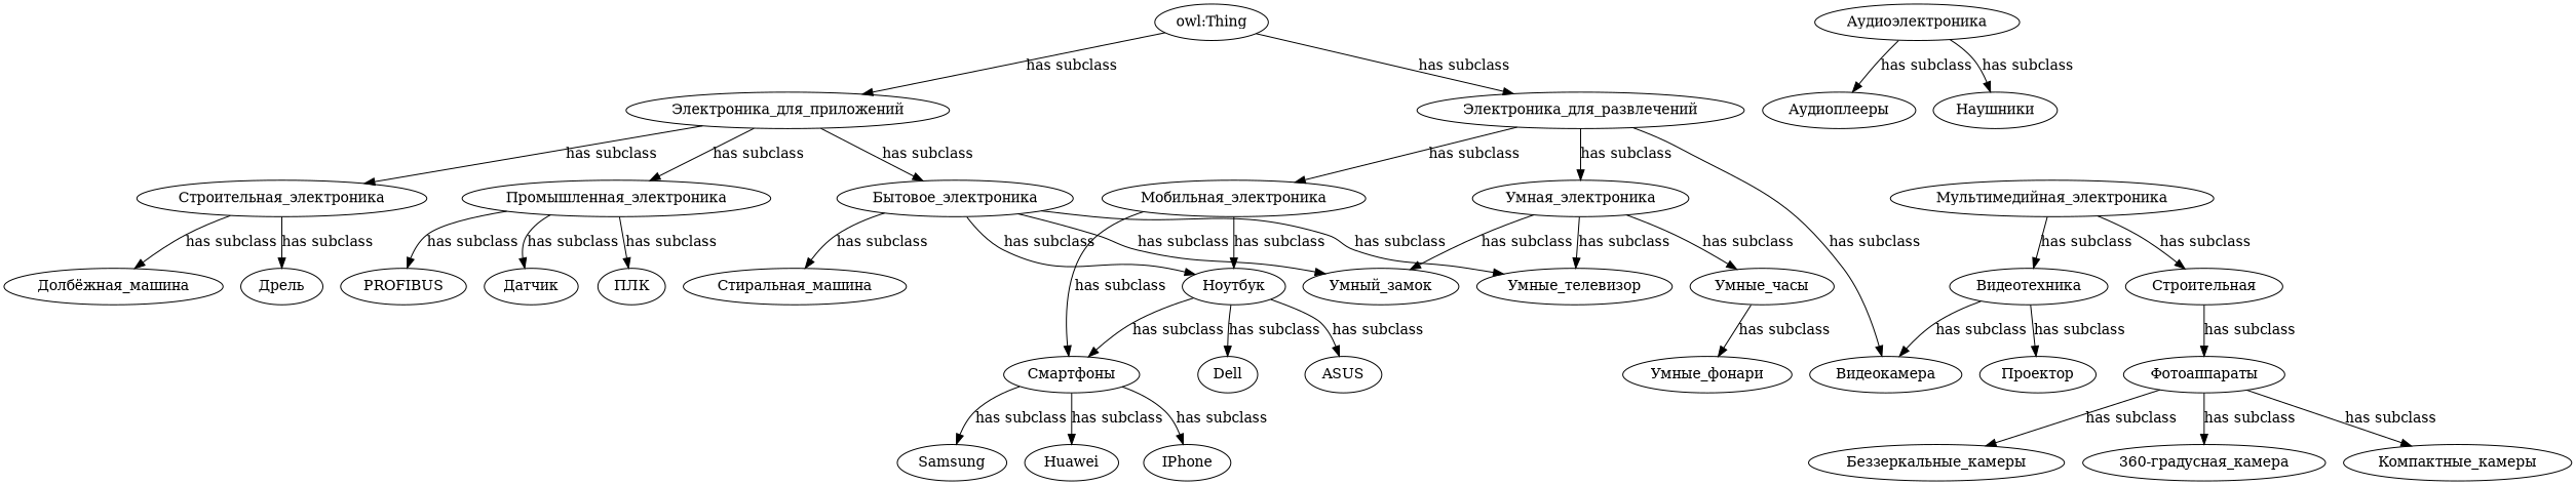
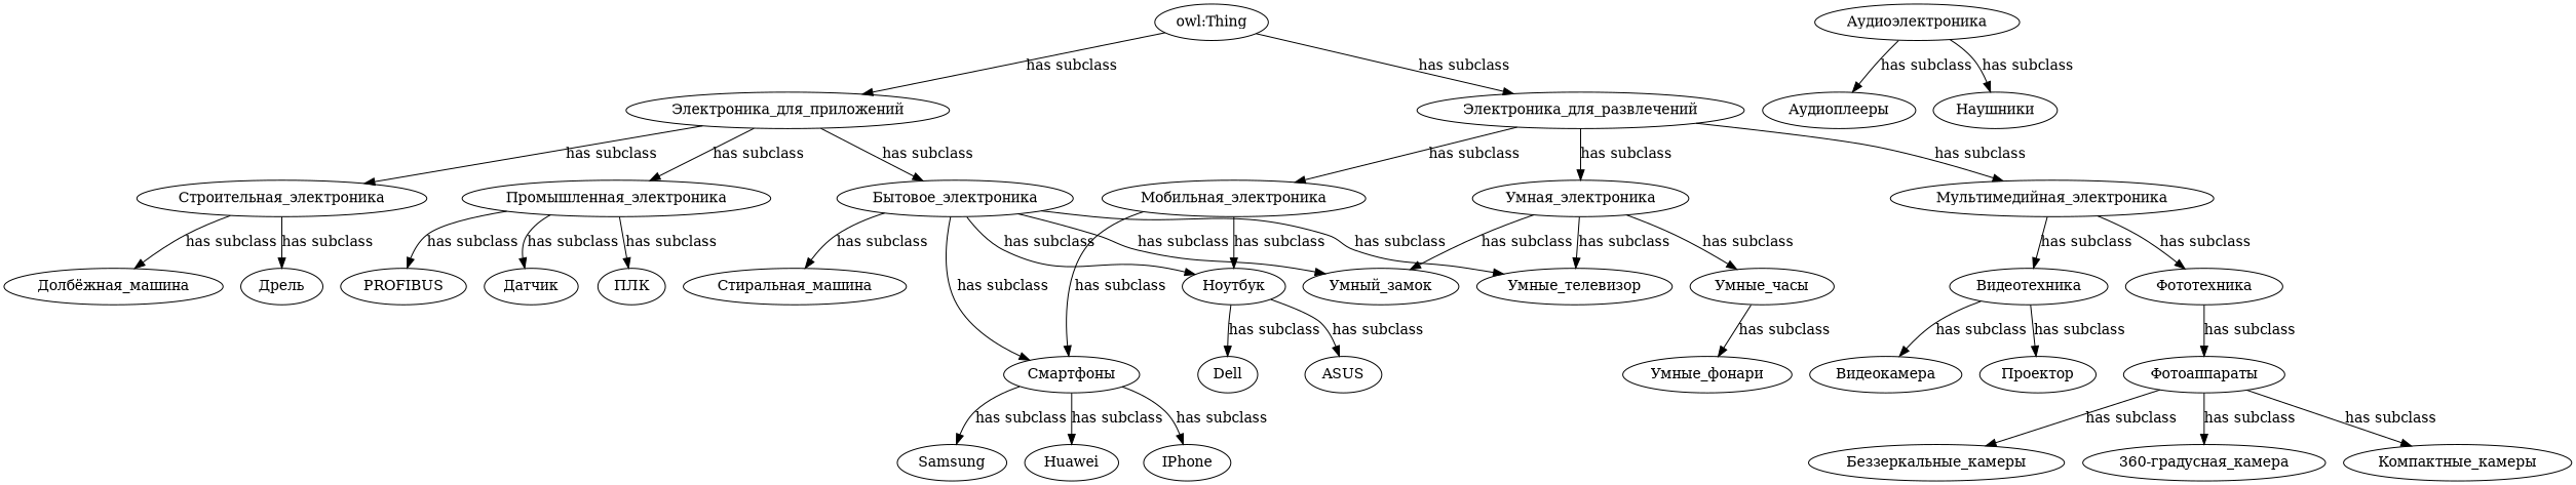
  digraph {
    "Промышленная_электроника"
    "ПЛК"
    PROFIBUS
    "Датчик"
    "Умная_электроника"
    "Умные_часы"
    "Умные_телевизор"
    "Умный_замок"
    "Умные_фонари"
    "Мобильная_электроника"
    "Смартфоны"
    "Ноутбук"
    Samsung
    Huawei
    IPhone
    ASUS
    Dell
    "Мультимедийная_электроника"
    "Видеотехника"
-   "Фототехника" [label="Строительная"]
+   "Фототехника"
    "Проектор"
    "Видеокамера"
    "Фотоаппараты"
    "Аудиоэлектроника"
    "Аудиоплееры"
    "Наушники"
    "Беззеркальные_камеры"
    "360-градусная_камера"
    "Компактные_камеры"
    "Электроника_для_развлечений"
    "Строительная_электроника"
    "Долбёжная_машина"
    "Дрель"
    "Бытовое_электроника"
    "Стиральная_машина"
    "Электроника_для_приложений"
    "owl:Thing"
    "Промышленная_электроника" -> "ПЛК" [label="has subclass"]
    "Промышленная_электроника" -> PROFIBUS [label="has subclass"]
    "Промышленная_электроника" -> "Датчик" [label="has subclass"]
    "Умная_электроника" -> "Умные_часы" [label="has subclass"]
    "Умная_электроника" -> "Умные_телевизор" [label="has subclass"]
    "Умная_электроника" -> "Умный_замок" [label="has subclass"]
    "Умные_часы" -> "Умные_фонари" [label="has subclass"]
    "Мобильная_электроника" -> "Смартфоны" [label="has subclass"]
    "Мобильная_электроника" -> "Ноутбук" [label="has subclass"]
    "Смартфоны" -> Samsung [label="has subclass"]
    "Смартфоны" -> Huawei [label="has subclass"]
    "Смартфоны" -> IPhone [label="has subclass"]
    "Ноутбук" -> ASUS [label="has subclass"]
    "Ноутбук" -> Dell [label="has subclass"]
    "Мультимедийная_электроника" -> "Видеотехника" [label="has subclass"]
    "Мультимедийная_электроника" -> "Фототехника" [label="has subclass"]
    "Видеотехника" -> "Проектор" [label="has subclass"]
    "Видеотехника" -> "Видеокамера" [label="has subclass"]
    "Фототехника" -> "Фотоаппараты" [label="has subclass"]
    "Фотоаппараты" -> "Беззеркальные_камеры" [label="has subclass"]
    "Фотоаппараты" -> "360-градусная_камера" [label="has subclass"]
    "Фотоаппараты" -> "Компактные_камеры" [label="has subclass"]
    "Аудиоэлектроника" -> "Аудиоплееры" [label="has subclass"]
    "Аудиоэлектроника" -> "Наушники" [label="has subclass"]
    "Электроника_для_развлечений" -> "Умная_электроника" [label="has subclass"]
    "Электроника_для_развлечений" -> "Мобильная_электроника" [label="has subclass"]
-   "Электроника_для_развлечений" -> "Видеокамера" [label="has subclass"]
+   "Электроника_для_развлечений" -> "Мультимедийная_электроника" [label="has subclass"]
    "Строительная_электроника" -> "Долбёжная_машина" [label="has subclass"]
    "Строительная_электроника" -> "Дрель" [label="has subclass"]
    "Бытовое_электроника" -> "Умные_телевизор" [label="has subclass"]
    "Бытовое_электроника" -> "Умный_замок" [label="has subclass"]
-   "Ноутбук" -> "Смартфоны" [label="has subclass"]
+   "Бытовое_электроника" -> "Смартфоны" [label="has subclass"]
    "Бытовое_электроника" -> "Ноутбук" [label="has subclass"]
    "Бытовое_электроника" -> "Стиральная_машина" [label="has subclass"]
    "Электроника_для_приложений" -> "Промышленная_электроника" [label="has subclass"]
    "Электроника_для_приложений" -> "Строительная_электроника" [label="has subclass"]
    "Электроника_для_приложений" -> "Бытовое_электроника" [label="has subclass"]
    "owl:Thing" -> "Электроника_для_развлечений" [label="has subclass"]
    "owl:Thing" -> "Электроника_для_приложений" [label="has subclass"]
  }
